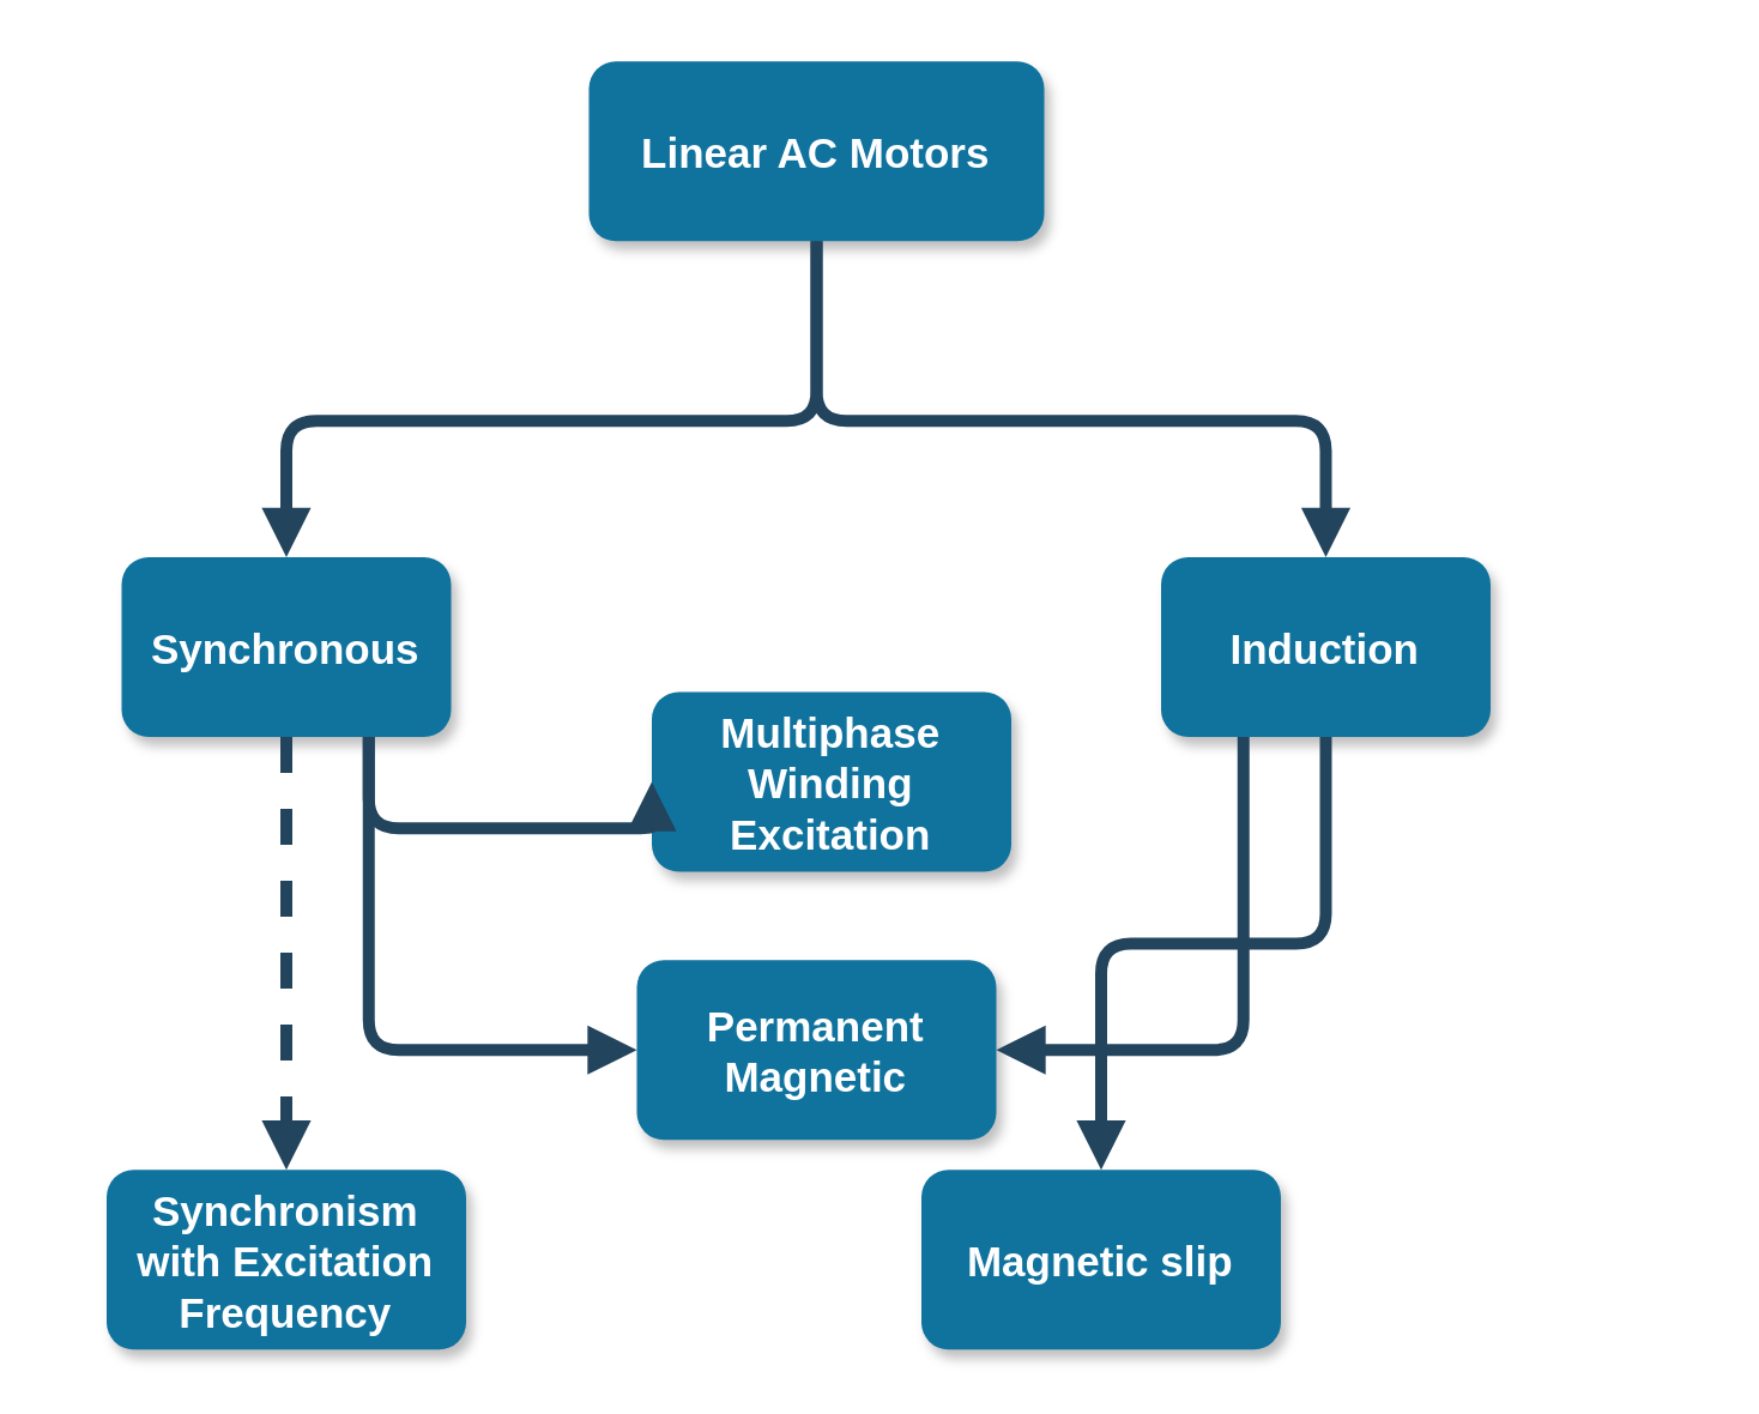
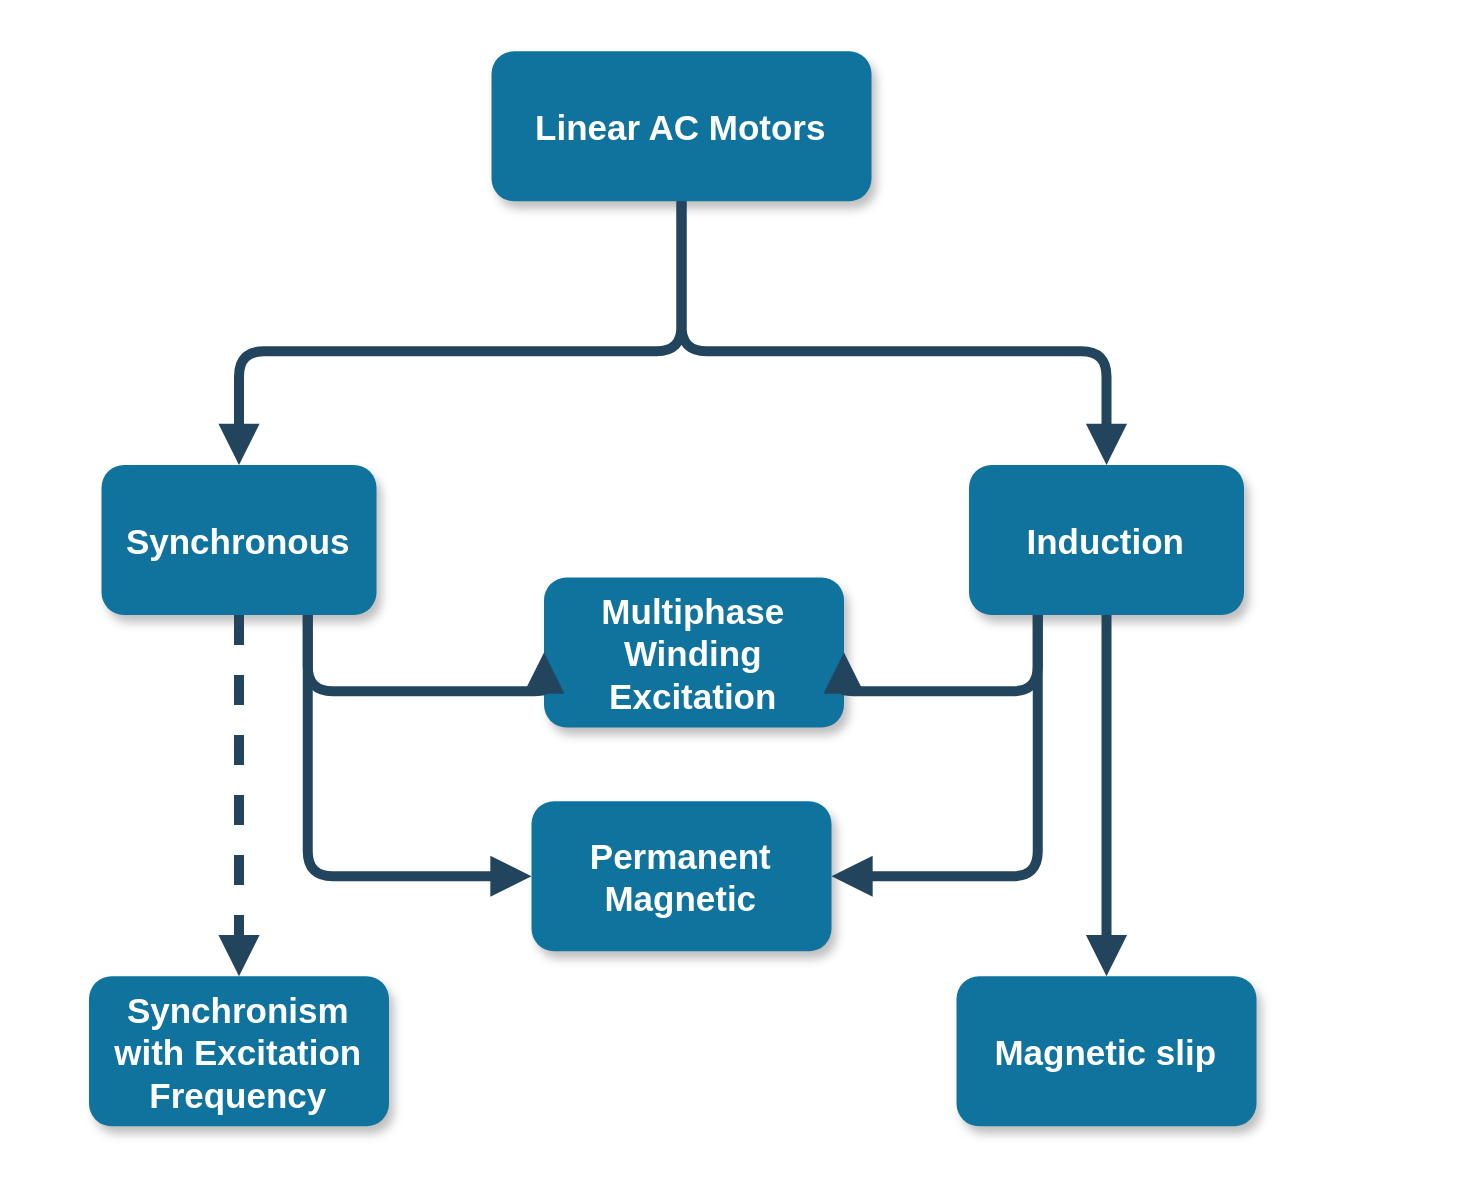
  <mxCell id="0" />
  <mxCell id="1" parent="0" />
  <mxCell id="2" value="Linear AC Motors" style="rounded=1;fillColor=#10739E;strokeColor=none;shadow=1;gradientColor=none;fontStyle=1;fontColor=#FFFFFF;fontSize=14;" parent="1" vertex="1"><mxGeometry x="196" y="20" width="152" height="60" as="geometry" /></mxCell>
  <mxCell id="3" value="Synchronous" style="rounded=1;fillColor=#10739E;strokeColor=none;shadow=1;gradientColor=none;fontStyle=1;fontColor=#FFFFFF;fontSize=14;" parent="1" vertex="1"><mxGeometry x="40" y="185.5" width="110" height="60" as="geometry" /></mxCell>
  <mxCell id="4" value="Synchronism&#10;with Excitation&#10;Frequency" style="rounded=1;fillColor=#10739E;strokeColor=none;shadow=1;gradientColor=none;fontStyle=1;fontColor=#FFFFFF;fontSize=14;" parent="1" vertex="1"><mxGeometry x="35" y="390" width="120" height="60" as="geometry" /></mxCell>
  <mxCell id="5" value="Permanent&#10;Magnetic" style="rounded=1;fillColor=#10739E;strokeColor=none;shadow=1;gradientColor=none;fontStyle=1;fontColor=#FFFFFF;fontSize=14;" parent="1" vertex="1"><mxGeometry x="212" y="320" width="120" height="60" as="geometry" /></mxCell>
- <mxCell id="6" value="Magnetic slip" style="rounded=1;fillColor=#10739E;strokeColor=none;shadow=1;gradientColor=none;fontStyle=1;fontColor=#FFFFFF;fontSize=14;" parent="1" vertex="1"><mxGeometry x="307" y="390" width="120" height="60" as="geometry" /></mxCell>
+ <mxCell id="6" value="Magnetic slip" style="rounded=1;fillColor=#10739E;strokeColor=none;shadow=1;gradientColor=none;fontStyle=1;fontColor=#FFFFFF;fontSize=14;" parent="1" vertex="1"><mxGeometry x="382" y="390" width="120" height="60" as="geometry" /></mxCell>
  <mxCell id="7" value="" style="edgeStyle=elbowEdgeStyle;elbow=vertical;strokeWidth=4;endArrow=block;endFill=1;fontStyle=1;strokeColor=#23445D;exitX=0.5;exitY=1;exitDx=0;exitDy=0;labelBackgroundColor=default;fontColor=default;entryX=0.5;entryY=0;entryDx=0;entryDy=0;" parent="1" source="2" target="3" edge="1"><mxGeometry x="22" y="165.5" width="100" height="100" as="geometry"><mxPoint x="272" y="15.5" as="sourcePoint" /><mxPoint x="-378" y="-224.5" as="targetPoint" /><Array as="points"><mxPoint x="130" y="140" /><mxPoint x="20" y="50" /></Array></mxGeometry></mxCell>
  <mxCell id="8" value="" style="edgeStyle=elbowEdgeStyle;elbow=vertical;strokeWidth=4;endArrow=block;endFill=1;fontStyle=1;strokeColor=#23445D;exitX=0.5;exitY=1;exitDx=0;exitDy=0;entryX=0.5;entryY=0;entryDx=0;entryDy=0;dashed=1;" parent="1" source="3" target="4" edge="1"><mxGeometry x="262" y="285.5" width="100" height="100" as="geometry"><mxPoint x="512" y="135.5" as="sourcePoint" /><mxPoint x="60" y="460" as="targetPoint" /><Array as="points"><mxPoint x="110" y="300" /><mxPoint x="120" y="300" /><mxPoint x="160" y="300" /></Array></mxGeometry></mxCell>
  <mxCell id="9" value="Induction" style="rounded=1;fillColor=#10739E;strokeColor=none;shadow=1;gradientColor=none;fontStyle=1;fontColor=#FFFFFF;fontSize=14;" parent="1" vertex="1"><mxGeometry x="387" y="185.5" width="110" height="60" as="geometry" /></mxCell>
  <mxCell id="10" value="" style="edgeStyle=elbowEdgeStyle;elbow=vertical;strokeWidth=4;endArrow=block;endFill=1;fontStyle=1;strokeColor=#23445D;exitX=0.5;exitY=1;exitDx=0;exitDy=0;entryX=0.5;entryY=0;entryDx=0;entryDy=0;" parent="1" source="2" target="9" edge="1"><mxGeometry x="22" y="165.5" width="100" height="100" as="geometry"><mxPoint x="272" y="15.5" as="sourcePoint" /><mxPoint x="380" y="160" as="targetPoint" /><Array as="points"><mxPoint x="370" y="140" /></Array></mxGeometry></mxCell>
  <mxCell id="11" value="" style="edgeStyle=elbowEdgeStyle;elbow=vertical;strokeWidth=4;endArrow=block;endFill=1;fontStyle=1;strokeColor=#23445D;exitX=0.5;exitY=1;exitDx=0;exitDy=0;entryX=0.5;entryY=0;entryDx=0;entryDy=0;" parent="1" source="9" target="6" edge="1"><mxGeometry x="367" y="200" width="100" height="100" as="geometry"><mxPoint x="617" y="280" as="sourcePoint" /><mxPoint x="470" y="380" as="targetPoint" /><Array as="points"><mxPoint x="480" y="314.5" /><mxPoint x="500" y="294.5" /><mxPoint x="480" y="314.5" /><mxPoint x="545" y="244.5" /></Array></mxGeometry></mxCell>
  <mxCell id="12" value="Multiphase&#10;Winding&#10;Excitation" style="rounded=1;fillColor=#10739E;strokeColor=none;shadow=1;gradientColor=none;fontStyle=1;fontColor=#FFFFFF;fontSize=14;" parent="1" vertex="1"><mxGeometry x="217" y="230.5" width="120" height="60" as="geometry" /></mxCell>
+ <mxCell id="13" value="" style="edgeStyle=elbowEdgeStyle;elbow=vertical;strokeWidth=4;endArrow=block;endFill=1;fontStyle=1;strokeColor=#23445D;exitX=0.25;exitY=1;exitDx=0;exitDy=0;entryX=1;entryY=0.5;entryDx=0;entryDy=0;" parent="1" source="9" target="12" edge="1"><mxGeometry x="377" y="210" width="100" height="100" as="geometry"><mxPoint x="452" y="255.5" as="sourcePoint" /><mxPoint x="452" y="370" as="targetPoint" /><Array as="points"><mxPoint x="360" y="276" /><mxPoint x="510" y="304.5" /><mxPoint x="490" y="324.5" /><mxPoint x="555" y="254.5" /></Array></mxGeometry></mxCell>
  <mxCell id="14" value="" style="edgeStyle=elbowEdgeStyle;elbow=vertical;strokeWidth=4;endArrow=block;endFill=1;fontStyle=1;strokeColor=#23445D;exitX=0.25;exitY=1;exitDx=0;exitDy=0;entryX=1;entryY=0.5;entryDx=0;entryDy=0;" parent="1" source="9" target="5" edge="1"><mxGeometry x="387" y="220" width="100" height="100" as="geometry"><mxPoint x="424.5" y="255.5" as="sourcePoint" /><mxPoint x="330" y="285.5" as="targetPoint" /><Array as="points"><mxPoint x="370" y="350" /><mxPoint x="520" y="314.5" /><mxPoint x="500" y="334.5" /><mxPoint x="565" y="264.5" /></Array></mxGeometry></mxCell>
  <mxCell id="15" value="" style="edgeStyle=elbowEdgeStyle;elbow=vertical;strokeWidth=4;endArrow=block;endFill=1;fontStyle=1;strokeColor=#23445D;exitX=0.75;exitY=1;exitDx=0;exitDy=0;entryX=0;entryY=0.5;entryDx=0;entryDy=0;" parent="1" source="3" target="12" edge="1"><mxGeometry x="272" y="295.5" width="100" height="100" as="geometry"><mxPoint x="105" y="255.5" as="sourcePoint" /><mxPoint x="105" y="400" as="targetPoint" /><Array as="points"><mxPoint x="170" y="276" /><mxPoint x="130" y="310" /><mxPoint x="170" y="310" /></Array></mxGeometry></mxCell>
  <mxCell id="16" value="" style="edgeStyle=elbowEdgeStyle;elbow=vertical;strokeWidth=4;endArrow=block;endFill=1;fontStyle=1;strokeColor=#23445D;exitX=0.75;exitY=1;exitDx=0;exitDy=0;entryX=0;entryY=0.5;entryDx=0;entryDy=0;" parent="1" source="3" target="5" edge="1"><mxGeometry x="282" y="305.5" width="100" height="100" as="geometry"><mxPoint x="132.5" y="255.5" as="sourcePoint" /><mxPoint x="210" y="285.5" as="targetPoint" /><Array as="points"><mxPoint x="150" y="350" /><mxPoint x="140" y="320" /><mxPoint x="180" y="320" /></Array></mxGeometry></mxCell>
